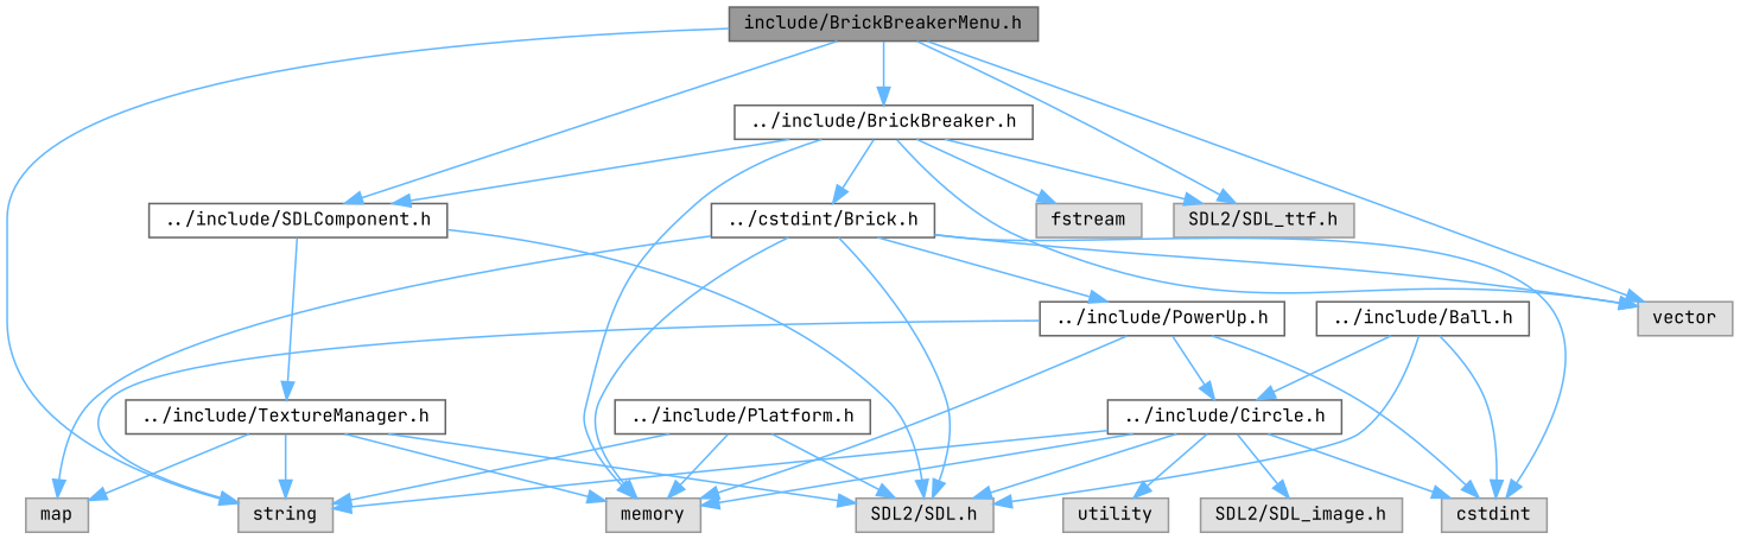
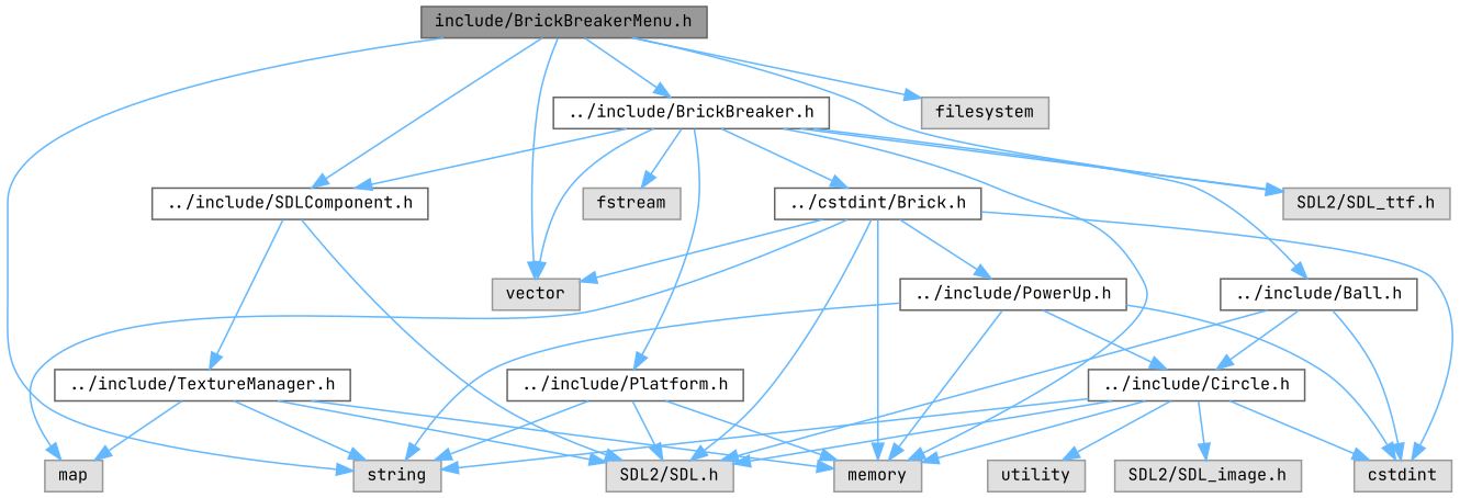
  digraph {
    fontname="JetBrains Mono"
    node [color=grey60 fillcolor="#E0E0E0" fontname="JetBrains Mono" fontsize=10 shape=box style=filled]
    edge [color=steelblue1 fontname="JetBrains Mono" fontsize=10 labelfontname=Helvetica labelfontsize=10 style=solid]
    n1 [color=gray40 fillcolor=grey60 fontcolor=black height=0.2 label="include/BrickBreakerMenu.h" width=0.4]
    n2 [color=grey40 fillcolor=white height=0.2 label="../include/SDLComponent.h" width=0.4]
    n3 [height=0.2 label=string width=0.4]
    n4 [color=grey40 fillcolor=white height=0.2 label="../include/BrickBreaker.h" width=0.4]
    n5 [height=0.2 label=vector width=0.4]
    n6 [height=0.2 label="SDL2/SDL_ttf.h" width=0.4]
+   n7 [height=0.2 label=filesystem width=0.4]
    n8 [height=0.2 label="SDL2/SDL.h" width=0.4]
    n9 [color=grey40 fillcolor=white height=0.2 label="../include/TextureManager.h" width=0.4]
    n10 [height=0.2 label=memory width=0.4]
    n11 [color=grey40 fillcolor=white height=0.2 label="../cstdint/Brick.h" width=0.4]
    n12 [color=grey40 fillcolor=white height=0.2 label="../include/Ball.h" width=0.4]
    n13 [color=grey40 fillcolor=white height=0.2 label="../include/Platform.h" width=0.4]
    n14 [height=0.2 label=fstream width=0.4]
    n15 [height=0.2 label=map width=0.4]
    n16 [height=0.2 label="SDL2/SDL_image.h" width=0.4]
    n17 [height=0.2 label=cstdint width=0.4]
    n18 [color=grey40 fillcolor=white height=0.2 label="../include/PowerUp.h" width=0.4]
    n19 [color=grey40 fillcolor=white height=0.2 label="../include/Circle.h" width=0.4]
    n20 [height=0.2 label=utility width=0.4]
    n1 -> n2
    n1 -> n3
    n1 -> n4
    n1 -> n5
    n1 -> n6
+   n1 -> n7
    n2 -> n8
    n2 -> n9
    n4 -> n2
    n4 -> n5
    n4 -> n6
    n4 -> n10
    n4 -> n11
+   n4 -> n12
+   n4 -> n13
    n4 -> n14
    n9 -> n3
    n9 -> n8
    n9 -> n10
    n9 -> n15
    n11 -> n5
    n11 -> n8
    n11 -> n10
    n11 -> n15
    n11 -> n17
    n11 -> n18
    n12 -> n8
    n12 -> n17
    n12 -> n19
    n13 -> n3
    n13 -> n8
    n13 -> n10
    n18 -> n3
    n18 -> n10
    n18 -> n17
    n18 -> n19
    n19 -> n3
    n19 -> n8
    n19 -> n10
    n19 -> n16
    n19 -> n17
    n19 -> n20
  }
